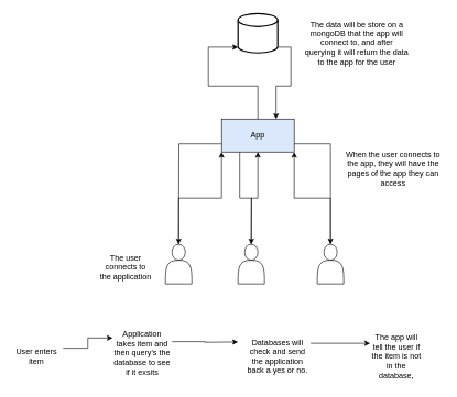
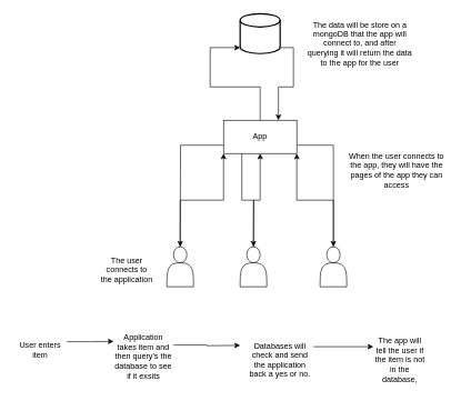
  <mxCell id="0" />
  <mxCell id="1" parent="0" />
  <mxCell id="2" style="edgeStyle=orthogonalEdgeStyle;rounded=0;orthogonalLoop=1;jettySize=auto;html=1;exitX=0.5;exitY=0;exitDx=0;exitDy=0;entryX=0;entryY=1;entryDx=0;entryDy=0;" edge="1" parent="1" source="3" target="9"><mxGeometry relative="1" as="geometry" /></mxCell>
  <mxCell id="3" value="" style="shape=actor;whiteSpace=wrap;html=1;" vertex="1" parent="1"><mxGeometry x="250" y="370" width="40" height="60" as="geometry" /></mxCell>
  <mxCell id="4" style="edgeStyle=orthogonalEdgeStyle;rounded=0;orthogonalLoop=1;jettySize=auto;html=1;exitX=1;exitY=0.85;exitDx=0;exitDy=0;exitPerimeter=0;entryX=0.75;entryY=0;entryDx=0;entryDy=0;" edge="1" parent="1" source="5" target="9"><mxGeometry relative="1" as="geometry" /></mxCell>
  <mxCell id="5" value="" style="strokeWidth=2;html=1;shape=mxgraph.flowchart.database;whiteSpace=wrap;" vertex="1" parent="1"><mxGeometry x="360" y="20" width="60" height="60" as="geometry" /></mxCell>
  <mxCell id="6" style="edgeStyle=orthogonalEdgeStyle;rounded=0;orthogonalLoop=1;jettySize=auto;html=1;exitX=0;exitY=0.75;exitDx=0;exitDy=0;" edge="1" parent="1" source="9"><mxGeometry relative="1" as="geometry"><mxPoint x="270" y="370" as="targetPoint" /></mxGeometry></mxCell>
  <mxCell id="7" style="edgeStyle=orthogonalEdgeStyle;rounded=0;orthogonalLoop=1;jettySize=auto;html=1;exitX=0.25;exitY=1;exitDx=0;exitDy=0;" edge="1" parent="1" source="9"><mxGeometry relative="1" as="geometry"><mxPoint x="380" y="370" as="targetPoint" /></mxGeometry></mxCell>
  <mxCell id="8" style="edgeStyle=orthogonalEdgeStyle;rounded=0;orthogonalLoop=1;jettySize=auto;html=1;exitX=1;exitY=0.75;exitDx=0;exitDy=0;entryX=0.5;entryY=0;entryDx=0;entryDy=0;" edge="1" parent="1" source="9" target="13"><mxGeometry relative="1" as="geometry" /></mxCell>
- <mxCell id="9" value="App" style="html=1;whiteSpace=wrap;fillColor=#dae8fc;" vertex="1" parent="1"><mxGeometry x="335" y="180" width="110" height="50" as="geometry" /></mxCell>
+ <mxCell id="9" value="App" style="html=1;whiteSpace=wrap;" vertex="1" parent="1"><mxGeometry x="335" y="180" width="110" height="50" as="geometry" /></mxCell>
  <mxCell id="10" style="edgeStyle=orthogonalEdgeStyle;rounded=0;orthogonalLoop=1;jettySize=auto;html=1;exitX=0.5;exitY=0;exitDx=0;exitDy=0;entryX=0.5;entryY=1;entryDx=0;entryDy=0;" edge="1" parent="1" source="11" target="9"><mxGeometry relative="1" as="geometry" /></mxCell>
  <mxCell id="11" value="" style="shape=actor;whiteSpace=wrap;html=1;" vertex="1" parent="1"><mxGeometry x="360" y="370" width="40" height="60" as="geometry" /></mxCell>
  <mxCell id="12" style="edgeStyle=orthogonalEdgeStyle;rounded=0;orthogonalLoop=1;jettySize=auto;html=1;exitX=0.5;exitY=0;exitDx=0;exitDy=0;entryX=1;entryY=1;entryDx=0;entryDy=0;" edge="1" parent="1" source="13" target="9"><mxGeometry relative="1" as="geometry" /></mxCell>
  <mxCell id="13" value="" style="shape=actor;whiteSpace=wrap;html=1;" vertex="1" parent="1"><mxGeometry x="480" y="370" width="40" height="60" as="geometry" /></mxCell>
  <mxCell id="14" style="edgeStyle=orthogonalEdgeStyle;rounded=0;orthogonalLoop=1;jettySize=auto;html=1;exitX=0.5;exitY=0;exitDx=0;exitDy=0;entryX=0;entryY=0.85;entryDx=0;entryDy=0;entryPerimeter=0;" edge="1" parent="1" source="9" target="5"><mxGeometry relative="1" as="geometry" /></mxCell>
  <mxCell id="15" value="The user connects to the application" style="text;html=1;align=center;verticalAlign=middle;whiteSpace=wrap;rounded=0;" vertex="1" parent="1"><mxGeometry x="150" y="360" width="80" height="90" as="geometry" /></mxCell>
  <mxCell id="16" value="When the user connects to the app, they will have the pages of the app they can access " style="text;html=1;align=center;verticalAlign=middle;whiteSpace=wrap;rounded=0;" vertex="1" parent="1"><mxGeometry x="520" y="190" width="150" height="130" as="geometry" /></mxCell>
  <mxCell id="17" value="The data will be store on a mongoDB that the app will connect to, and after querying it will return the data to the app for the user" style="text;html=1;align=center;verticalAlign=middle;whiteSpace=wrap;rounded=0;" vertex="1" parent="1"><mxGeometry x="460" y="20" width="160" height="90" as="geometry" /></mxCell>
- <mxCell id="18" value="User enters item" style="text;html=1;align=center;verticalAlign=middle;whiteSpace=wrap;rounded=0;" vertex="1" parent="1"><mxGeometry x="15" y="515" width="80" height="50" as="geometry" /></mxCell>
+ <mxCell id="18" value="User enters item" style="text;html=1;align=center;verticalAlign=middle;whiteSpace=wrap;rounded=0;" vertex="1" parent="1"><mxGeometry x="20" y="500" width="80" height="50" as="geometry" /></mxCell>
  <mxCell id="19" style="edgeStyle=orthogonalEdgeStyle;rounded=0;orthogonalLoop=1;jettySize=auto;html=1;exitX=1;exitY=0.25;exitDx=0;exitDy=0;" edge="1" parent="1" source="20"><mxGeometry relative="1" as="geometry"><mxPoint x="360" y="518" as="targetPoint" /></mxGeometry></mxCell>
  <mxCell id="20" value="Application takes item and then query's the database to see if it exsits" style="text;html=1;align=center;verticalAlign=middle;whiteSpace=wrap;rounded=0;" vertex="1" parent="1"><mxGeometry x="170" y="500" width="90" height="70" as="geometry" /></mxCell>
  <mxCell id="21" style="edgeStyle=orthogonalEdgeStyle;rounded=0;orthogonalLoop=1;jettySize=auto;html=1;exitX=1;exitY=0.25;exitDx=0;exitDy=0;entryX=0;entryY=0.25;entryDx=0;entryDy=0;" edge="1" parent="1" source="22" target="23"><mxGeometry relative="1" as="geometry" /></mxCell>
  <mxCell id="22" value="Databases will check and send the application back a yes or no. " style="text;html=1;align=center;verticalAlign=middle;whiteSpace=wrap;rounded=0;" vertex="1" parent="1"><mxGeometry x="370" y="500" width="100" height="80" as="geometry" /></mxCell>
  <mxCell id="23" value="The app will tell the user if the item is not in the database, " style="text;html=1;align=center;verticalAlign=middle;whiteSpace=wrap;rounded=0;" vertex="1" parent="1"><mxGeometry x="560" y="500" width="80" height="80" as="geometry" /></mxCell>
  <mxCell id="24" style="edgeStyle=orthogonalEdgeStyle;rounded=0;orthogonalLoop=1;jettySize=auto;html=1;exitX=1;exitY=0.25;exitDx=0;exitDy=0;entryX=0;entryY=0.171;entryDx=0;entryDy=0;entryPerimeter=0;" edge="1" parent="1" source="18" target="20"><mxGeometry relative="1" as="geometry" /></mxCell>
